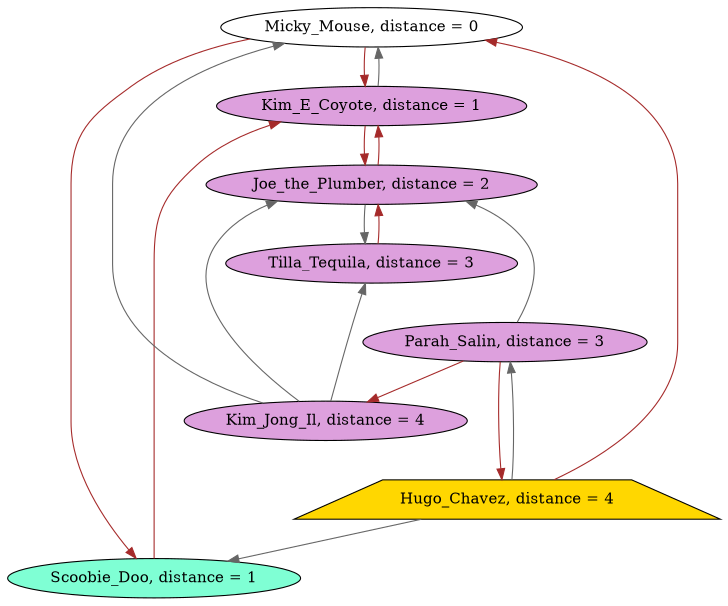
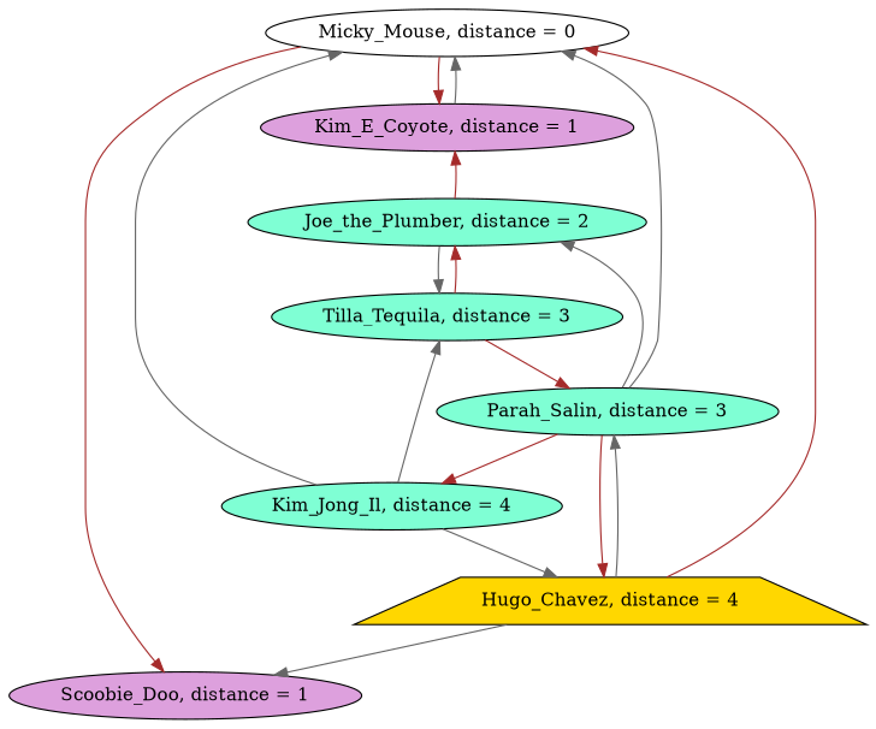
  digraph {
    node [fillcolor=plum shape=ellipse style=filled]
    edge [color=brown]
    n1 [fillcolor=white label="Micky_Mouse, distance = 0"]
    n2 [label="Kim_E_Coyote, distance = 1"]
-   n3 [fillcolor=aquamarine label="Scoobie_Doo, distance = 1"]
-   n4 [label="Joe_the_Plumber, distance = 2"]
-   n5 [label="Tilla_Tequila, distance = 3"]
-   n6 [label="Parah_Salin, distance = 3"]
-   n7 [label="Kim_Jong_Il, distance = 4"]
+   n3 [label="Scoobie_Doo, distance = 1"]
+   n4 [fillcolor=aquamarine label="Joe_the_Plumber, distance = 2"]
+   n5 [fillcolor=aquamarine label="Tilla_Tequila, distance = 3"]
+   n6 [fillcolor=aquamarine label="Parah_Salin, distance = 3"]
+   n7 [fillcolor=aquamarine label="Kim_Jong_Il, distance = 4"]
    n8 [fillcolor=gold label="Hugo_Chavez, distance = 4" shape=trapezium]
    n1 -> n2
    n1 -> n3
    n2 -> n1 [color=gray40]
-   n2 -> n4
-   n3 -> n2
    n4 -> n2
    n4 -> n5 [color=gray40]
    n5 -> n4
+   n5 -> n6
+   n6 -> n1 [color=gray40]
    n6 -> n4 [color=gray40]
    n6 -> n7
    n6 -> n8
    n7 -> n1 [color=gray40]
-   n7 -> n4 [color=gray40]
+   n7 -> n8 [color=gray40]
    n7 -> n5 [color=gray40]
    n8 -> n1
    n8 -> n3 [color=gray40]
    n8 -> n6 [color=gray40]
  }
